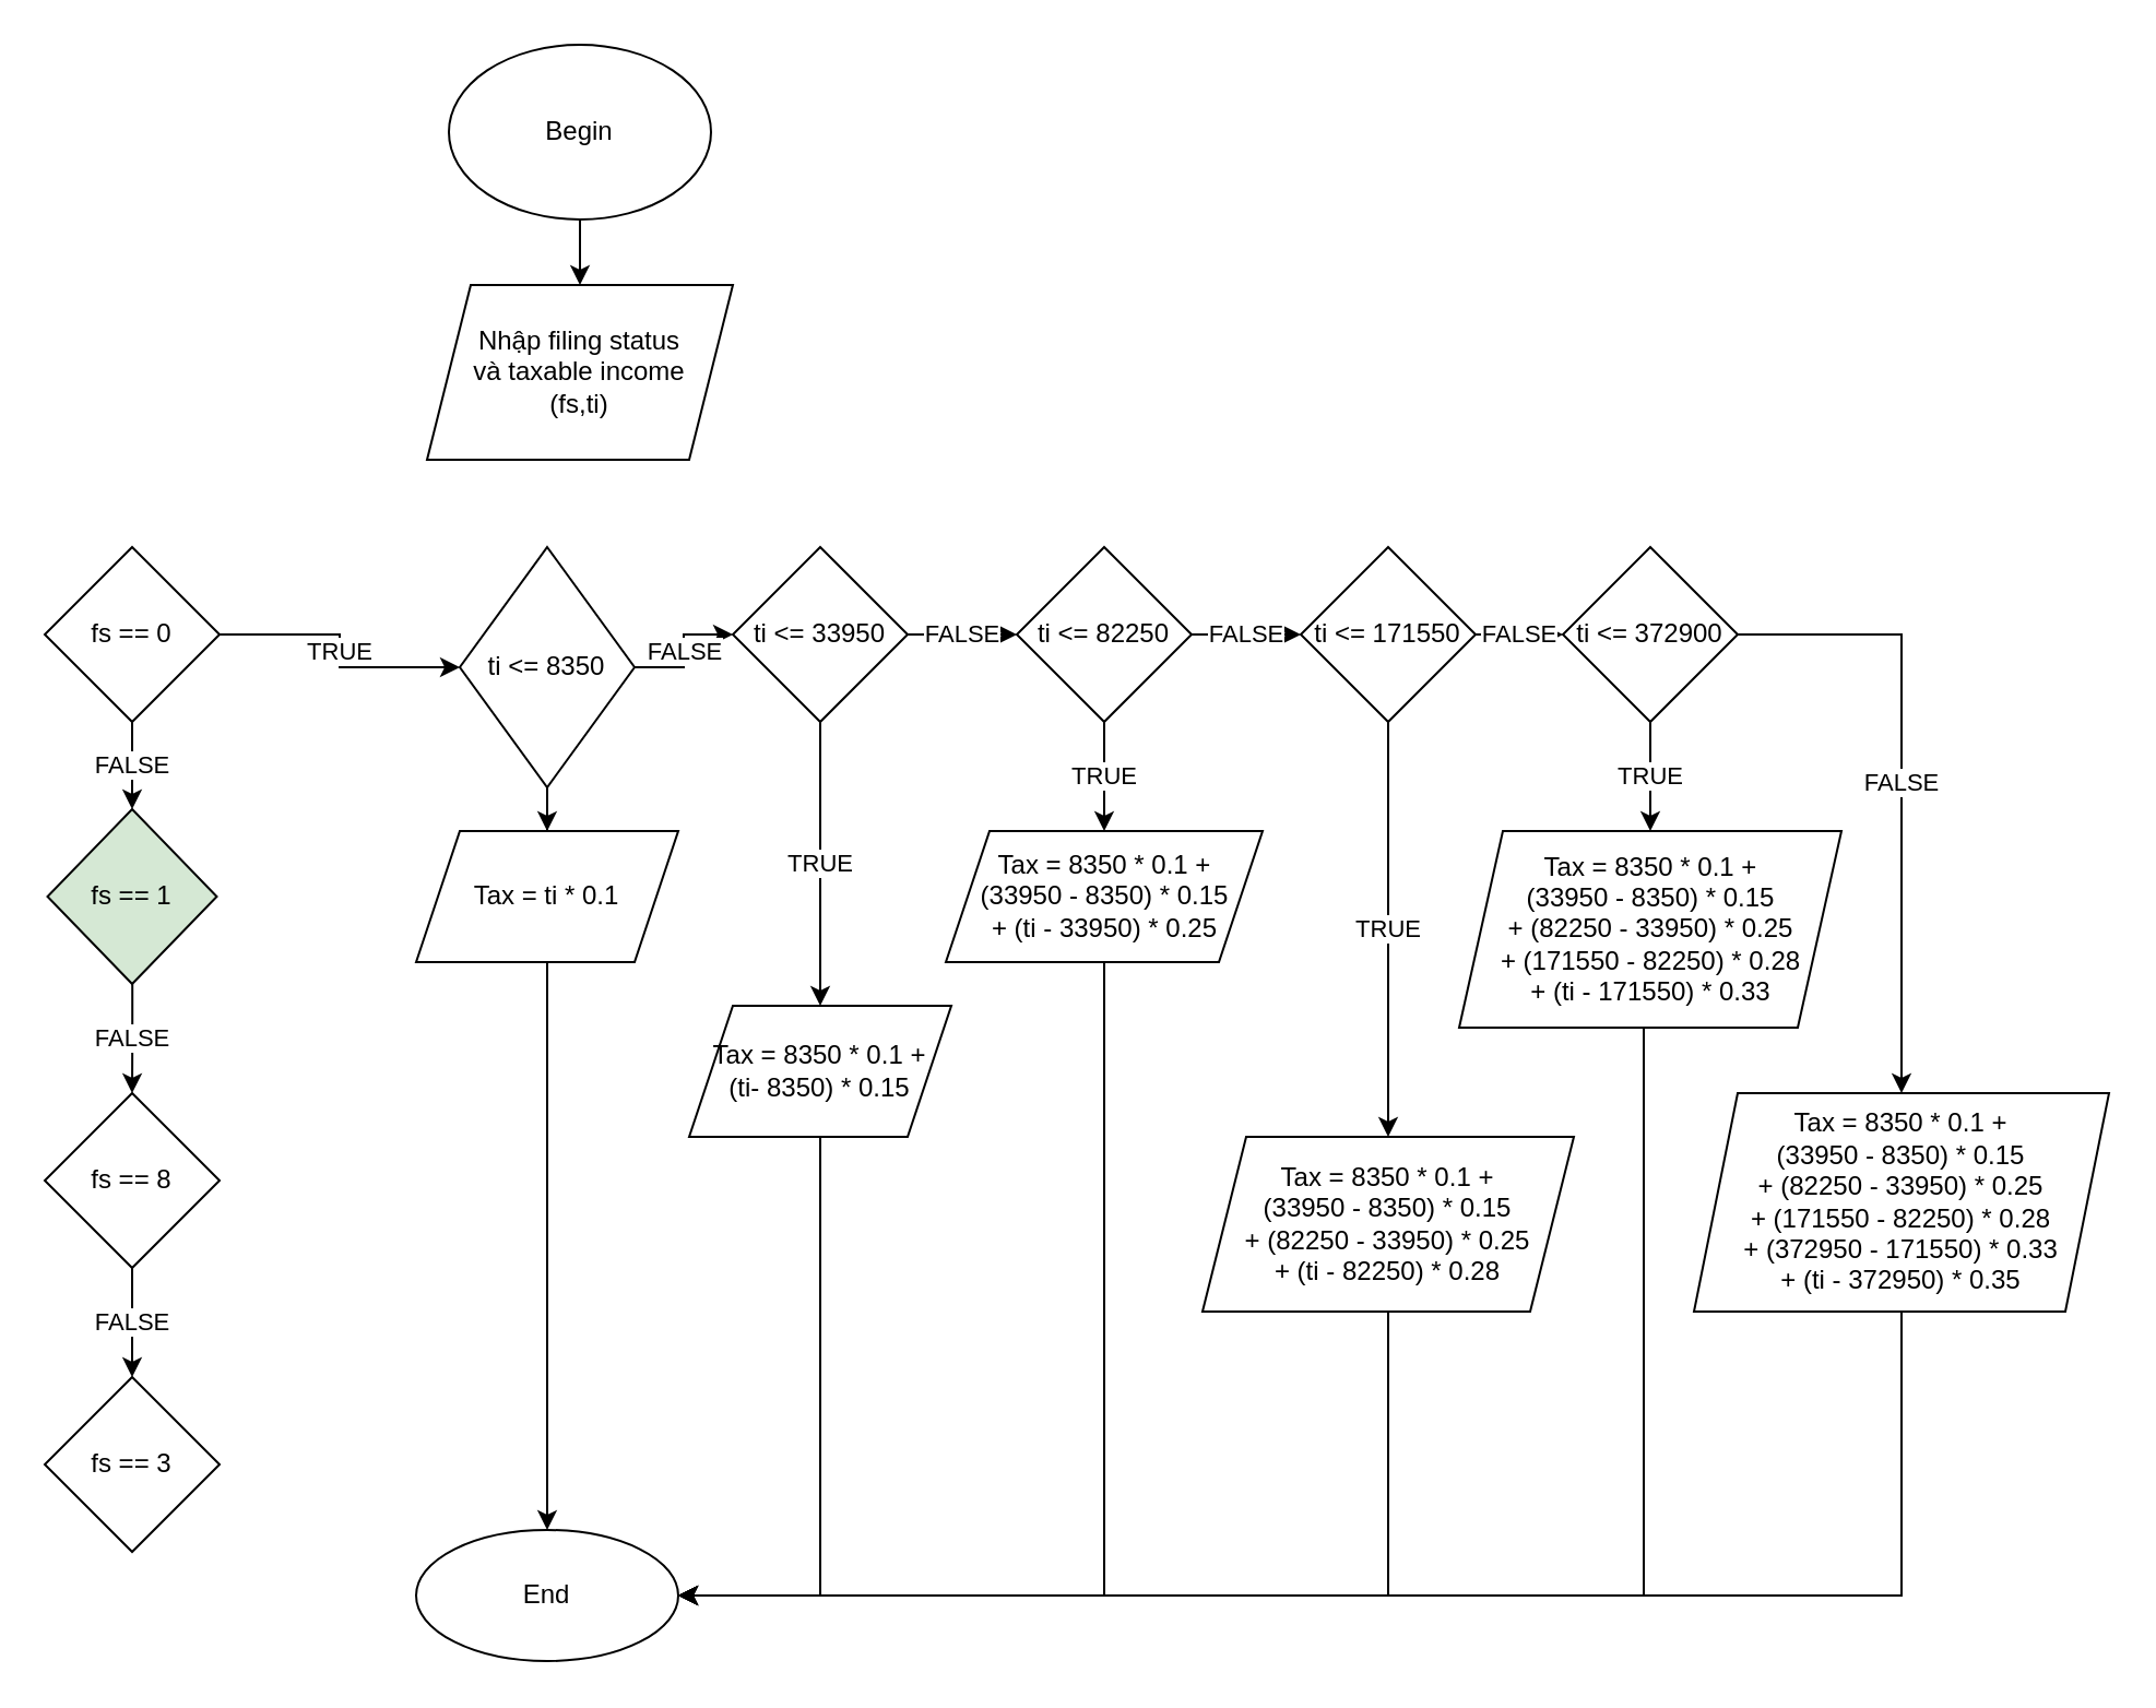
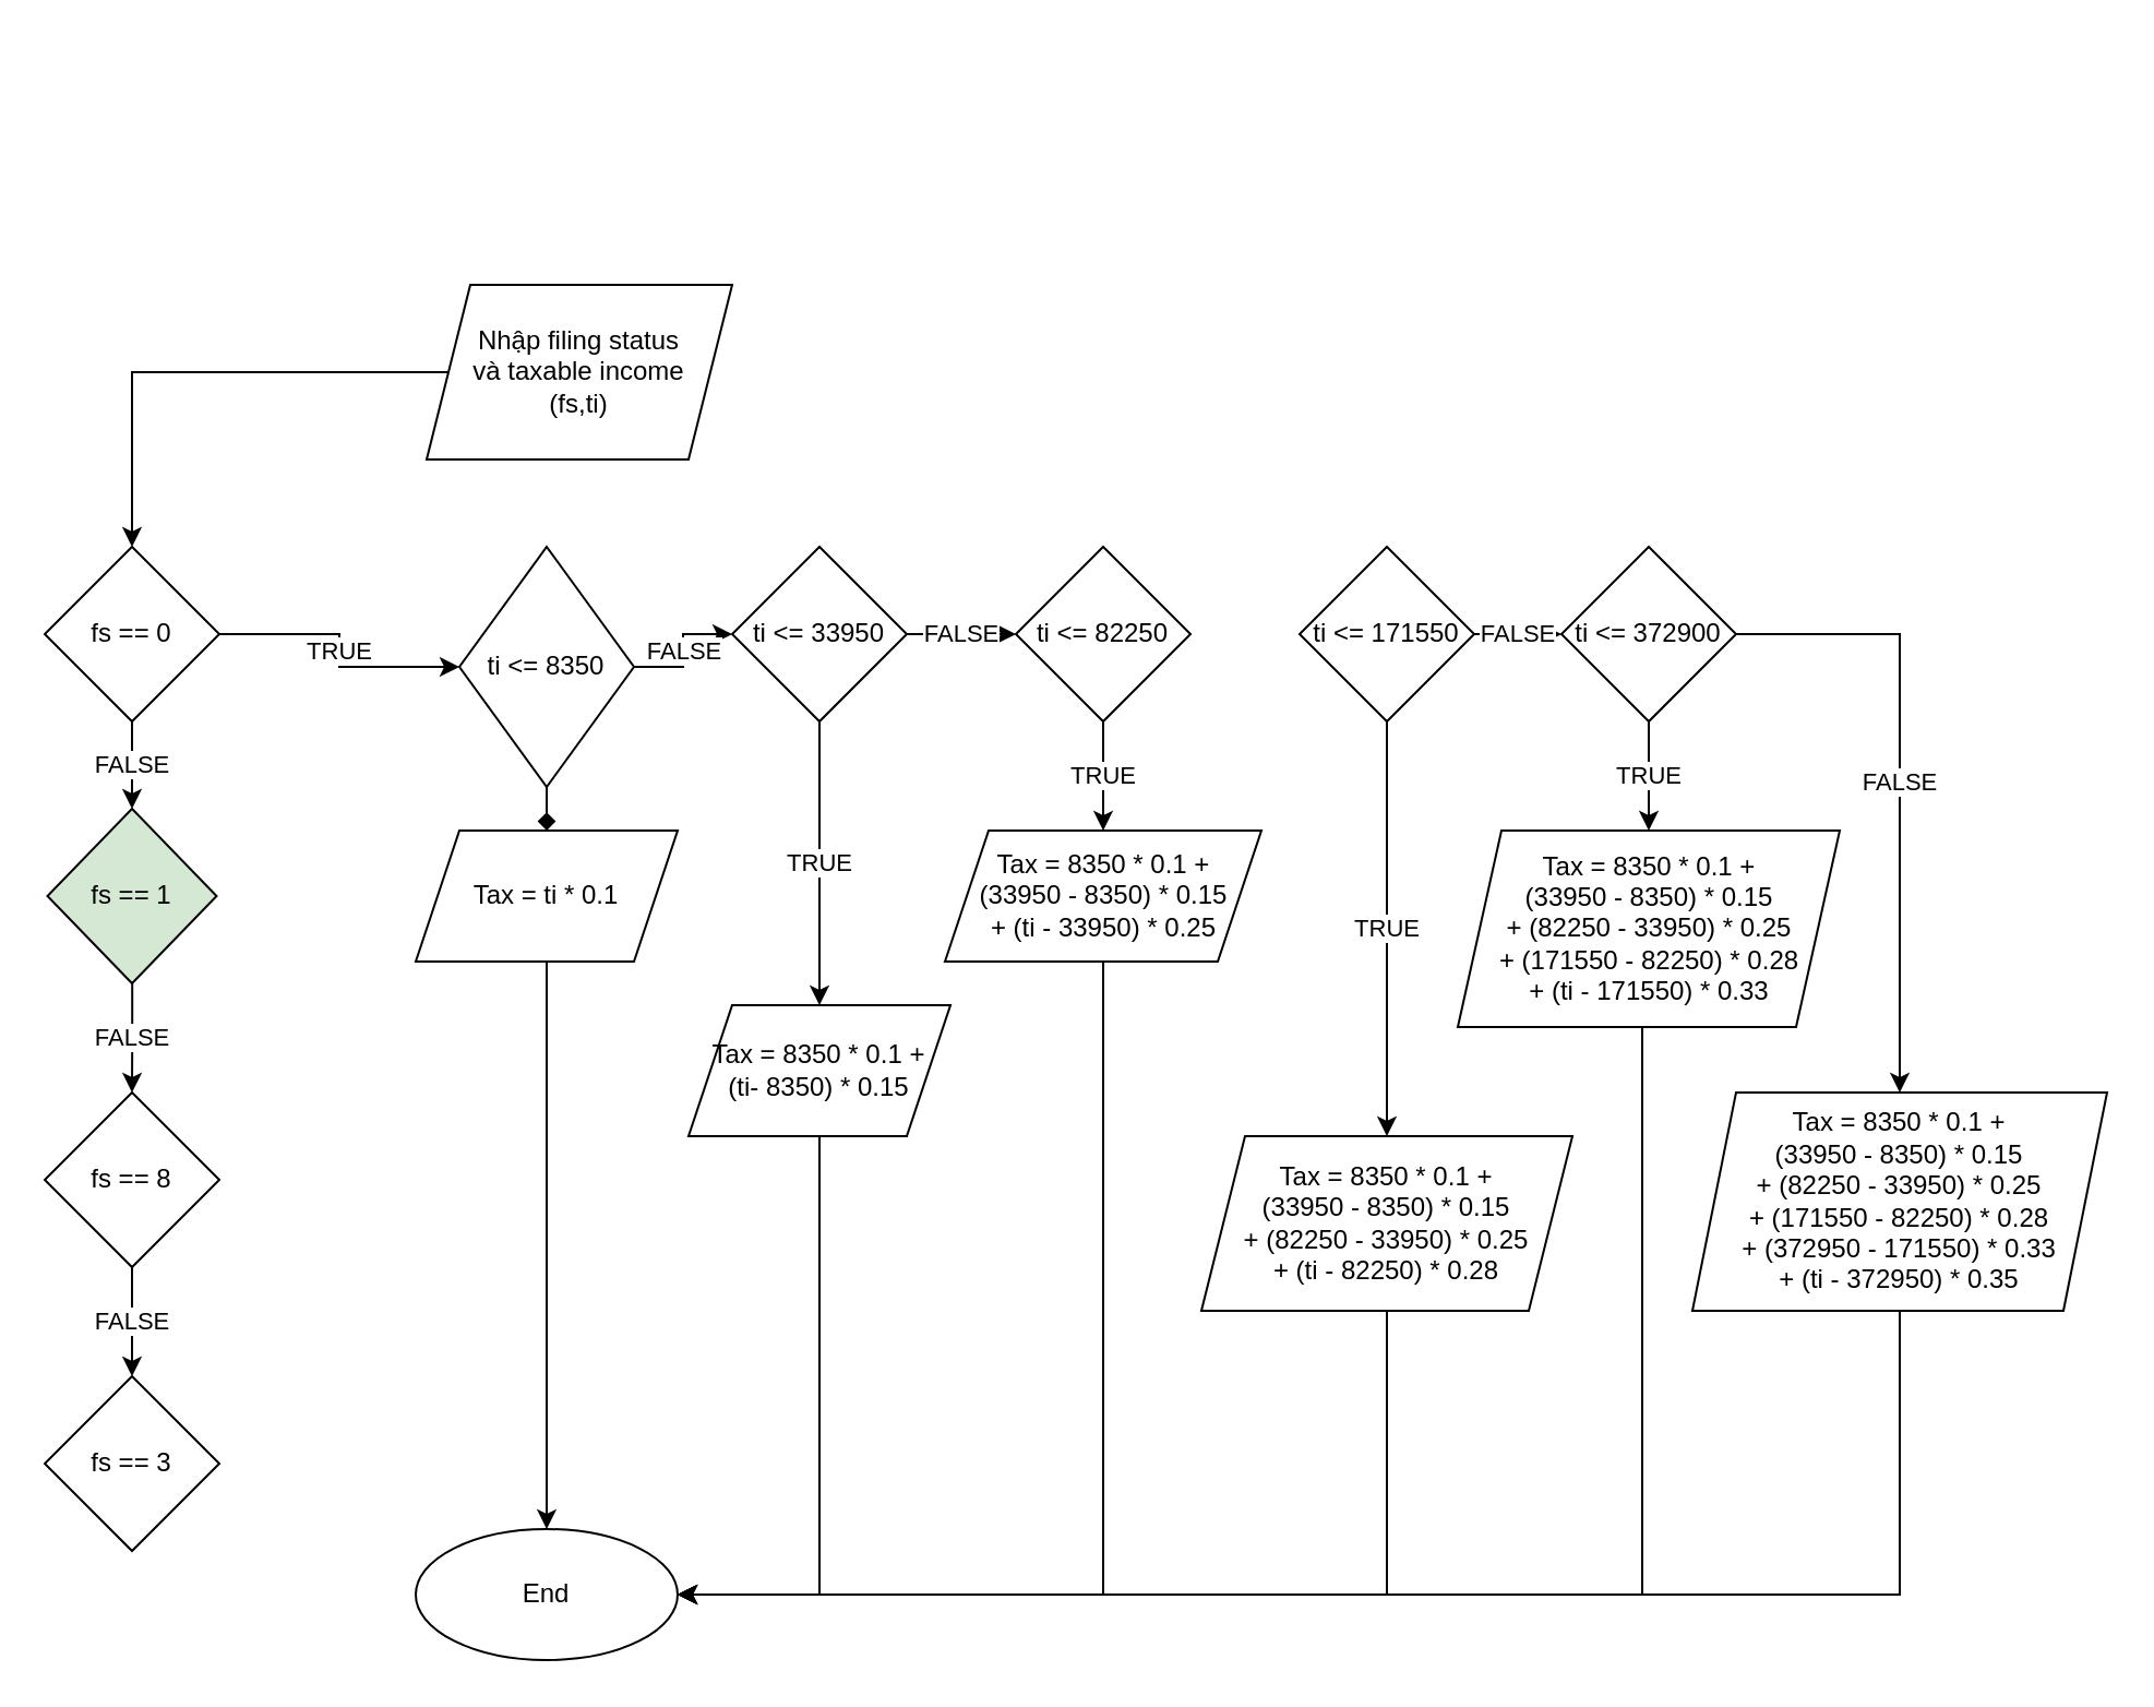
  <mxCell id="0" />
  <mxCell id="1" parent="0" />
- <mxCell id="2" value="" style="edgeStyle=orthogonalEdgeStyle;rounded=0;orthogonalLoop=1;jettySize=auto;html=1;" edge="1" parent="1" source="3" target="6"><mxGeometry relative="1" as="geometry" /></mxCell>
- <mxCell id="3" value="Begin" style="ellipse;whiteSpace=wrap;html=1;" parent="1" vertex="1"><mxGeometry x="205" y="20" width="120" height="80" as="geometry" /></mxCell>
  <mxCell id="4" value="&lt;span&gt;End&lt;/span&gt;" style="ellipse;whiteSpace=wrap;html=1;" parent="1" vertex="1"><mxGeometry x="190" y="700" width="120" height="60" as="geometry" /></mxCell>
+ <mxCell id="5" value="" style="edgeStyle=orthogonalEdgeStyle;rounded=0;orthogonalLoop=1;jettySize=auto;html=1;" edge="1" parent="1" source="6" target="9"><mxGeometry relative="1" as="geometry" /></mxCell>
  <mxCell id="6" value="Nhập filing status&lt;br&gt;và taxable income&lt;br&gt;(fs,ti)" style="shape=parallelogram;perimeter=parallelogramPerimeter;whiteSpace=wrap;html=1;fixedSize=1;" vertex="1" parent="1"><mxGeometry x="195" y="130" width="140" height="80" as="geometry" /></mxCell>
  <mxCell id="7" value="FALSE" style="edgeStyle=orthogonalEdgeStyle;rounded=0;orthogonalLoop=1;jettySize=auto;html=1;entryX=0.5;entryY=0;entryDx=0;entryDy=0;" edge="1" parent="1" source="9" target="11"><mxGeometry relative="1" as="geometry"><Array as="points"><mxPoint x="60" y="360" /></Array></mxGeometry></mxCell>
  <mxCell id="8" value="TRUE" style="edgeStyle=orthogonalEdgeStyle;rounded=0;orthogonalLoop=1;jettySize=auto;html=1;" edge="1" parent="1" source="9" target="17"><mxGeometry relative="1" as="geometry" /></mxCell>
  <mxCell id="9" value="fs == 0" style="rhombus;whiteSpace=wrap;html=1;" vertex="1" parent="1"><mxGeometry x="20" y="250" width="80" height="80" as="geometry" /></mxCell>
  <mxCell id="10" value="FALSE" style="edgeStyle=orthogonalEdgeStyle;rounded=0;orthogonalLoop=1;jettySize=auto;html=1;" edge="1" parent="1" source="11" target="13"><mxGeometry relative="1" as="geometry" /></mxCell>
  <mxCell id="11" value="&lt;font style=&quot;font-size: 12px&quot;&gt;fs == 1&lt;span style=&quot;font-family: &amp;#34;times new roman&amp;#34;&quot;&gt;&lt;br&gt;&lt;/span&gt;&lt;/font&gt;" style="rhombus;whiteSpace=wrap;html=1;fillColor=#d5e8d4;" vertex="1" parent="1"><mxGeometry x="21.25" y="370" width="77.5" height="80" as="geometry" /></mxCell>
  <mxCell id="12" value="FALSE" style="edgeStyle=orthogonalEdgeStyle;rounded=0;orthogonalLoop=1;jettySize=auto;html=1;" edge="1" parent="1" source="13" target="14"><mxGeometry relative="1" as="geometry" /></mxCell>
  <mxCell id="13" value="fs == 8" style="rhombus;whiteSpace=wrap;html=1;" vertex="1" parent="1"><mxGeometry x="20" y="500" width="80" height="80" as="geometry" /></mxCell>
  <mxCell id="14" value="fs == 3" style="rhombus;whiteSpace=wrap;html=1;" vertex="1" parent="1"><mxGeometry x="20" y="630" width="80" height="80" as="geometry" /></mxCell>
  <mxCell id="15" value="FALSE" style="edgeStyle=orthogonalEdgeStyle;rounded=0;orthogonalLoop=1;jettySize=auto;html=1;" edge="1" parent="1" source="17" target="20"><mxGeometry relative="1" as="geometry" /></mxCell>
- <mxCell id="16" value="" style="edgeStyle=orthogonalEdgeStyle;rounded=0;orthogonalLoop=1;jettySize=auto;html=1;" edge="1" parent="1" source="17" target="41"><mxGeometry relative="1" as="geometry" /></mxCell>
+ <mxCell id="16" value="" style="edgeStyle=orthogonalEdgeStyle;rounded=0;orthogonalLoop=1;jettySize=auto;html=1;endArrow=diamond;" edge="1" parent="1" source="17" target="41"><mxGeometry relative="1" as="geometry" /></mxCell>
  <mxCell id="17" value="ti &amp;lt;= 8350" style="rhombus;whiteSpace=wrap;html=1;" vertex="1" parent="1"><mxGeometry x="210" y="250" width="80" height="110" as="geometry" /></mxCell>
  <mxCell id="18" value="FALSE" style="edgeStyle=orthogonalEdgeStyle;rounded=0;orthogonalLoop=1;jettySize=auto;html=1;" edge="1" parent="1" source="20" target="23"><mxGeometry relative="1" as="geometry" /></mxCell>
  <mxCell id="19" value="TRUE" style="edgeStyle=orthogonalEdgeStyle;rounded=0;orthogonalLoop=1;jettySize=auto;html=1;" edge="1" parent="1" source="20" target="39"><mxGeometry relative="1" as="geometry" /></mxCell>
  <mxCell id="20" value="ti &amp;lt;= 33950" style="rhombus;whiteSpace=wrap;html=1;" vertex="1" parent="1"><mxGeometry x="335" y="250" width="80" height="80" as="geometry" /></mxCell>
- <mxCell id="21" value="FALSE" style="edgeStyle=orthogonalEdgeStyle;rounded=0;orthogonalLoop=1;jettySize=auto;html=1;" edge="1" parent="1" source="23" target="26"><mxGeometry relative="1" as="geometry" /></mxCell>
  <mxCell id="22" value="TRUE" style="edgeStyle=orthogonalEdgeStyle;rounded=0;orthogonalLoop=1;jettySize=auto;html=1;" edge="1" parent="1" source="23" target="37"><mxGeometry relative="1" as="geometry" /></mxCell>
  <mxCell id="23" value="ti &amp;lt;= 82250" style="rhombus;whiteSpace=wrap;html=1;" vertex="1" parent="1"><mxGeometry x="465" y="250" width="80" height="80" as="geometry" /></mxCell>
  <mxCell id="24" value="FALSE" style="edgeStyle=orthogonalEdgeStyle;rounded=0;orthogonalLoop=1;jettySize=auto;html=1;" edge="1" parent="1" source="26" target="29"><mxGeometry relative="1" as="geometry" /></mxCell>
  <mxCell id="25" value="TRUE" style="edgeStyle=orthogonalEdgeStyle;rounded=0;orthogonalLoop=1;jettySize=auto;html=1;" edge="1" parent="1" source="26" target="35"><mxGeometry relative="1" as="geometry" /></mxCell>
  <mxCell id="26" value="ti &amp;lt;= 171550" style="rhombus;whiteSpace=wrap;html=1;" vertex="1" parent="1"><mxGeometry x="595" y="250" width="80" height="80" as="geometry" /></mxCell>
  <mxCell id="27" value="FALSE" style="edgeStyle=orthogonalEdgeStyle;rounded=0;orthogonalLoop=1;jettySize=auto;html=1;" edge="1" parent="1" source="29" target="31"><mxGeometry relative="1" as="geometry"><Array as="points"><mxPoint x="870" y="290" /></Array></mxGeometry></mxCell>
  <mxCell id="28" value="TRUE" style="edgeStyle=orthogonalEdgeStyle;rounded=0;orthogonalLoop=1;jettySize=auto;html=1;" edge="1" parent="1" source="29" target="33"><mxGeometry relative="1" as="geometry" /></mxCell>
  <mxCell id="29" value="ti &amp;lt;= 372900" style="rhombus;whiteSpace=wrap;html=1;" vertex="1" parent="1"><mxGeometry x="715" y="250" width="80" height="80" as="geometry" /></mxCell>
  <mxCell id="30" value="" style="edgeStyle=orthogonalEdgeStyle;rounded=0;orthogonalLoop=1;jettySize=auto;html=1;exitX=0.5;exitY=1;exitDx=0;exitDy=0;" edge="1" parent="1" source="31" target="4"><mxGeometry relative="1" as="geometry"><Array as="points"><mxPoint x="870" y="730" /></Array></mxGeometry></mxCell>
  <mxCell id="31" value="Tax = 8350 * 0.1 +&lt;br&gt;(33950 - 8350) * 0.15&lt;br&gt;+ (82250 - 33950) * 0.25&lt;br&gt;+ (171550 - 82250) * 0.28&lt;br&gt;+ (372950 - 171550) * 0.33&lt;br&gt;+ (ti - 372950) * 0.35" style="shape=parallelogram;perimeter=parallelogramPerimeter;whiteSpace=wrap;html=1;fixedSize=1;" vertex="1" parent="1"><mxGeometry x="775" y="500" width="190" height="100" as="geometry" /></mxCell>
  <mxCell id="32" value="" style="edgeStyle=orthogonalEdgeStyle;rounded=0;orthogonalLoop=1;jettySize=auto;html=1;" edge="1" parent="1" source="33" target="4"><mxGeometry relative="1" as="geometry"><Array as="points"><mxPoint x="752" y="730" /></Array></mxGeometry></mxCell>
  <mxCell id="33" value="Tax = 8350 * 0.1 +&lt;br&gt;(33950 - 8350) * 0.15&lt;br&gt;+ (82250 - 33950) * 0.25&lt;br&gt;+ (171550 - 82250) * 0.28&lt;br&gt;+ (ti - 171550) * 0.33" style="shape=parallelogram;perimeter=parallelogramPerimeter;whiteSpace=wrap;html=1;fixedSize=1;" vertex="1" parent="1"><mxGeometry x="667.5" y="380" width="175" height="90" as="geometry" /></mxCell>
  <mxCell id="34" value="" style="edgeStyle=orthogonalEdgeStyle;rounded=0;orthogonalLoop=1;jettySize=auto;html=1;" edge="1" parent="1" source="35" target="4"><mxGeometry relative="1" as="geometry"><Array as="points"><mxPoint x="635" y="730" /></Array></mxGeometry></mxCell>
  <mxCell id="35" value="Tax = 8350 * 0.1 +&lt;br&gt;(33950 - 8350) * 0.15&lt;br&gt;+ (82250 - 33950) * 0.25&lt;br&gt;+ (ti - 82250) * 0.28" style="shape=parallelogram;perimeter=parallelogramPerimeter;whiteSpace=wrap;html=1;fixedSize=1;" vertex="1" parent="1"><mxGeometry x="550" y="520" width="170" height="80" as="geometry" /></mxCell>
  <mxCell id="36" value="" style="edgeStyle=orthogonalEdgeStyle;rounded=0;orthogonalLoop=1;jettySize=auto;html=1;" edge="1" parent="1" source="37" target="4"><mxGeometry relative="1" as="geometry"><Array as="points"><mxPoint x="505" y="730" /></Array></mxGeometry></mxCell>
  <mxCell id="37" value="Tax = 8350 * 0.1 +&lt;br&gt;(33950 - 8350) * 0.15&lt;br&gt;+ (ti - 33950) * 0.25" style="shape=parallelogram;perimeter=parallelogramPerimeter;whiteSpace=wrap;html=1;fixedSize=1;" vertex="1" parent="1"><mxGeometry x="432.5" y="380" width="145" height="60" as="geometry" /></mxCell>
  <mxCell id="38" value="" style="edgeStyle=orthogonalEdgeStyle;rounded=0;orthogonalLoop=1;jettySize=auto;html=1;" edge="1" parent="1" source="39" target="4"><mxGeometry relative="1" as="geometry"><Array as="points"><mxPoint x="375" y="730" /></Array></mxGeometry></mxCell>
  <mxCell id="39" value="Tax = 8350 * 0.1 +&lt;br&gt;(ti- 8350) * 0.15" style="shape=parallelogram;perimeter=parallelogramPerimeter;whiteSpace=wrap;html=1;fixedSize=1;" vertex="1" parent="1"><mxGeometry x="315" y="460" width="120" height="60" as="geometry" /></mxCell>
  <mxCell id="40" value="" style="edgeStyle=orthogonalEdgeStyle;rounded=0;orthogonalLoop=1;jettySize=auto;html=1;" edge="1" parent="1" source="41" target="4"><mxGeometry relative="1" as="geometry" /></mxCell>
  <mxCell id="41" value="Tax = ti * 0.1" style="shape=parallelogram;perimeter=parallelogramPerimeter;whiteSpace=wrap;html=1;fixedSize=1;" vertex="1" parent="1"><mxGeometry x="190" y="380" width="120" height="60" as="geometry" /></mxCell>
